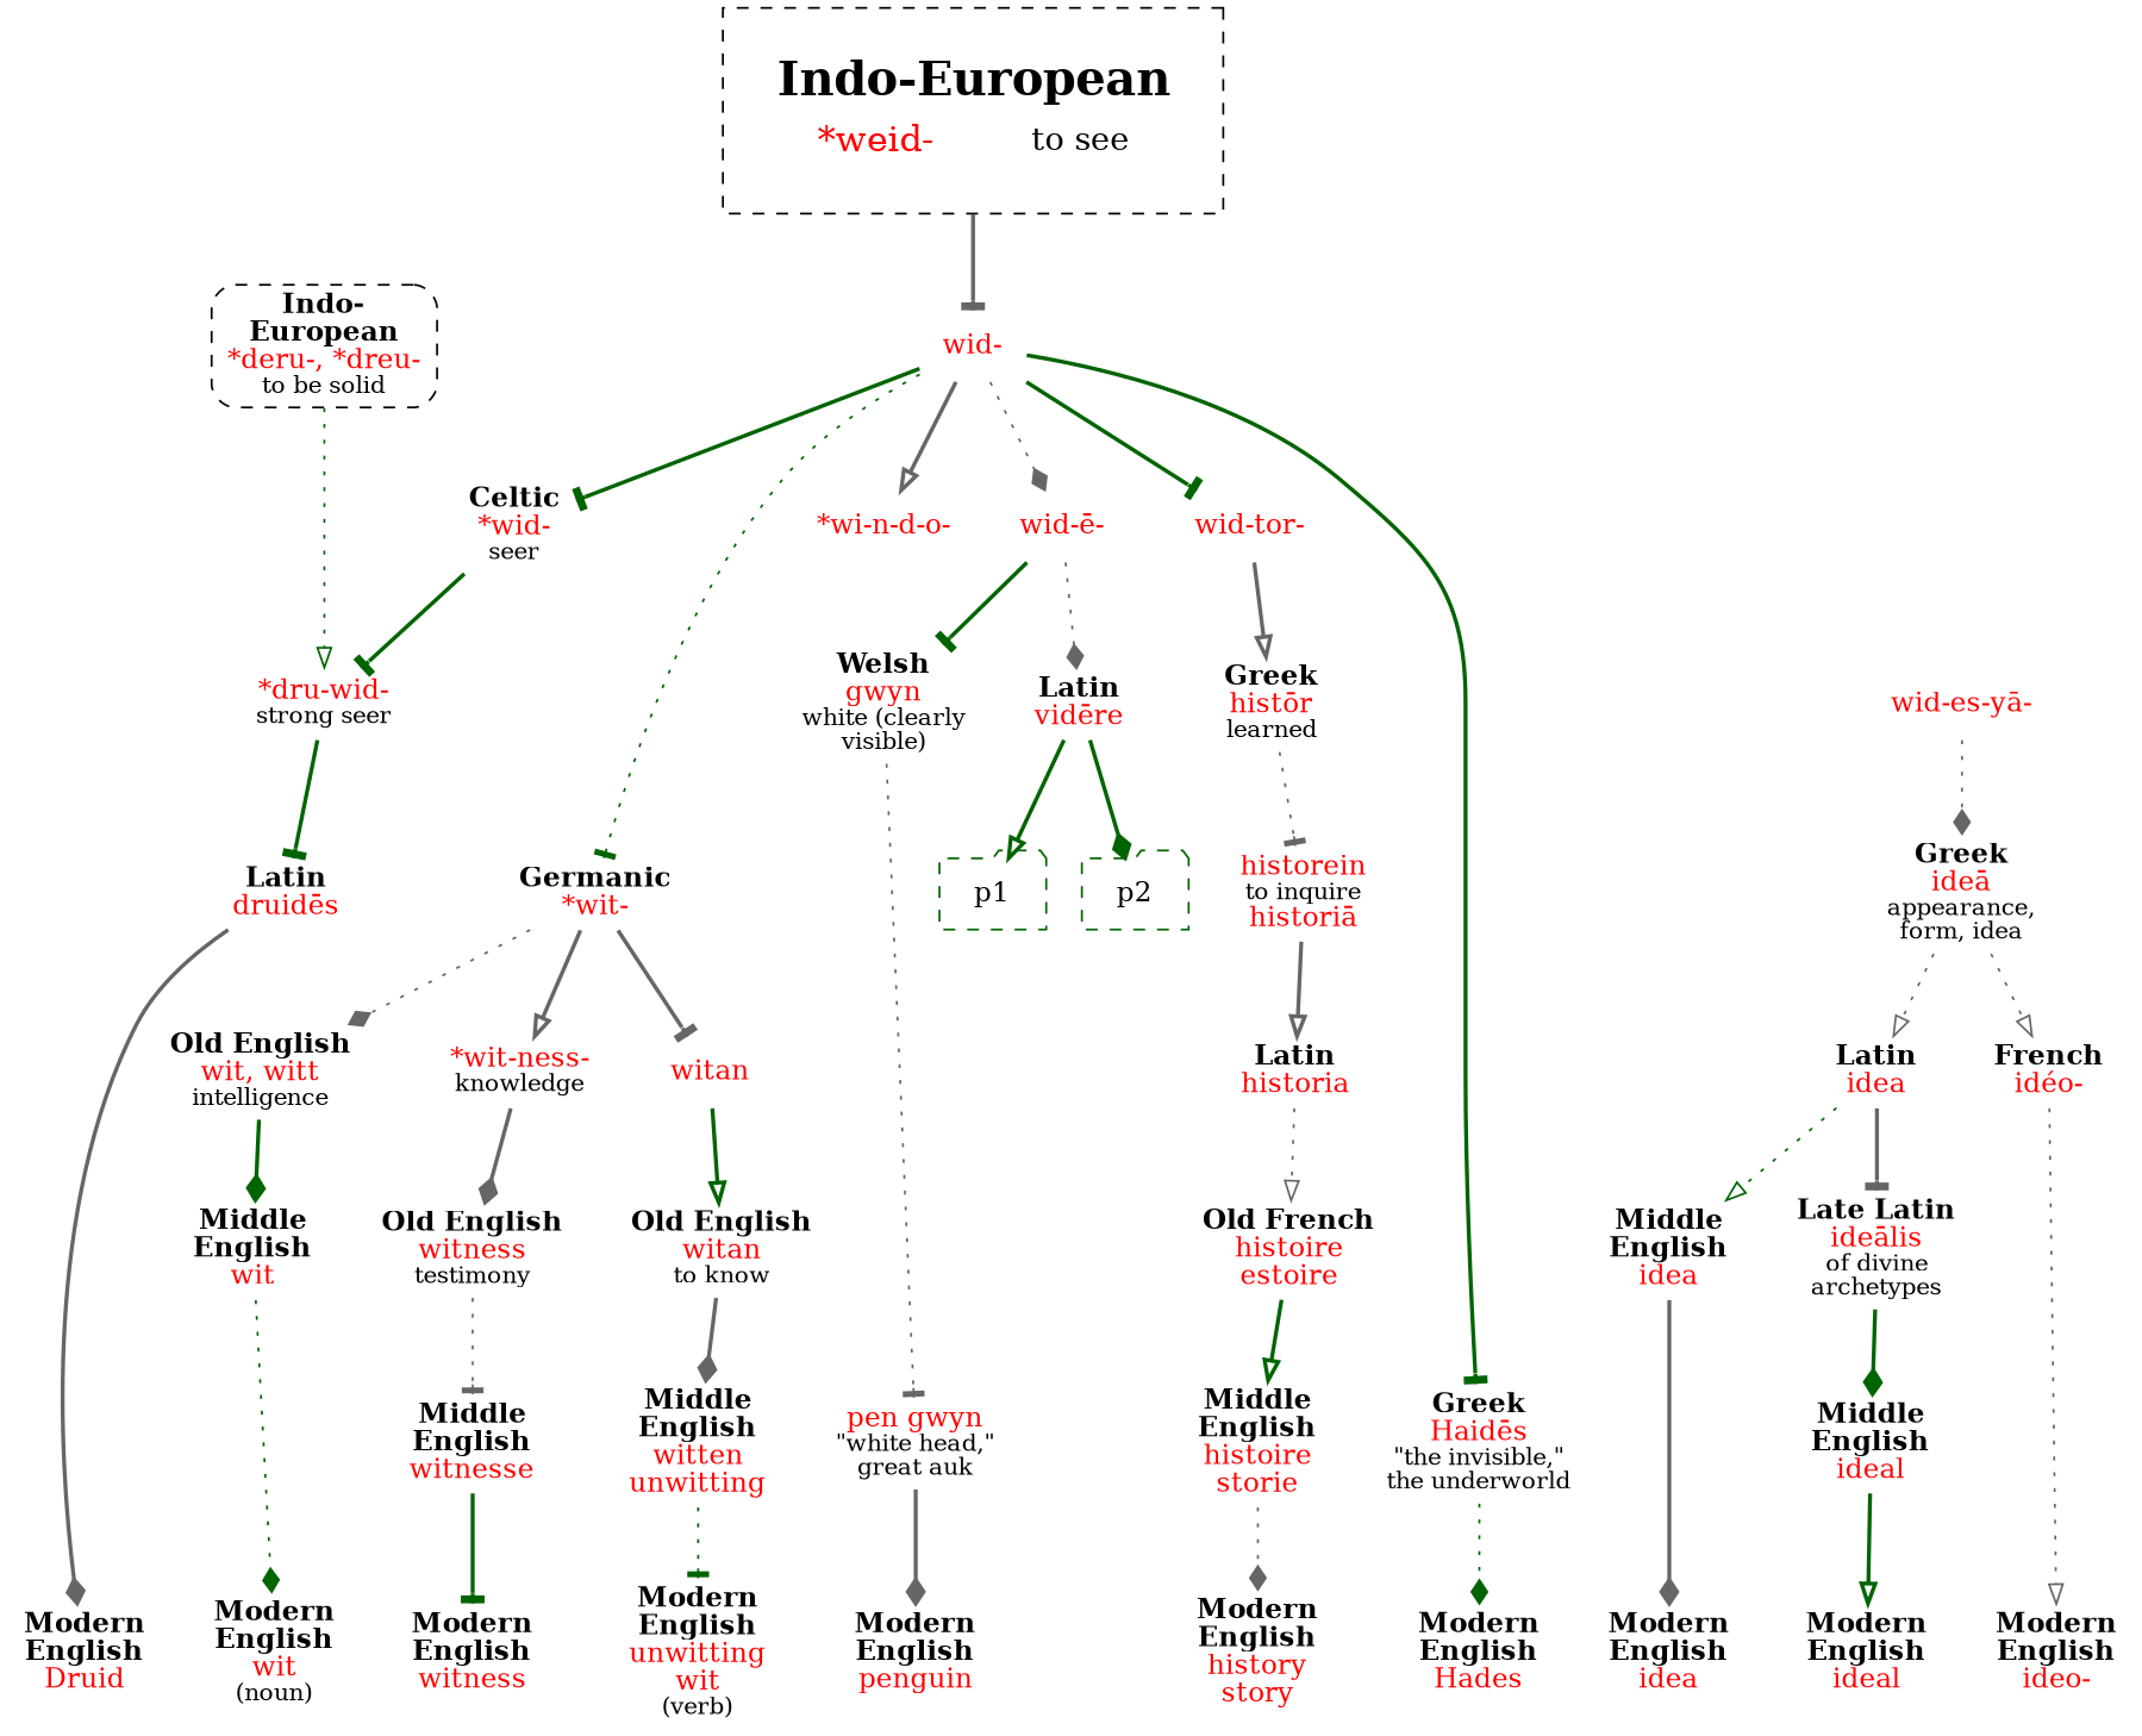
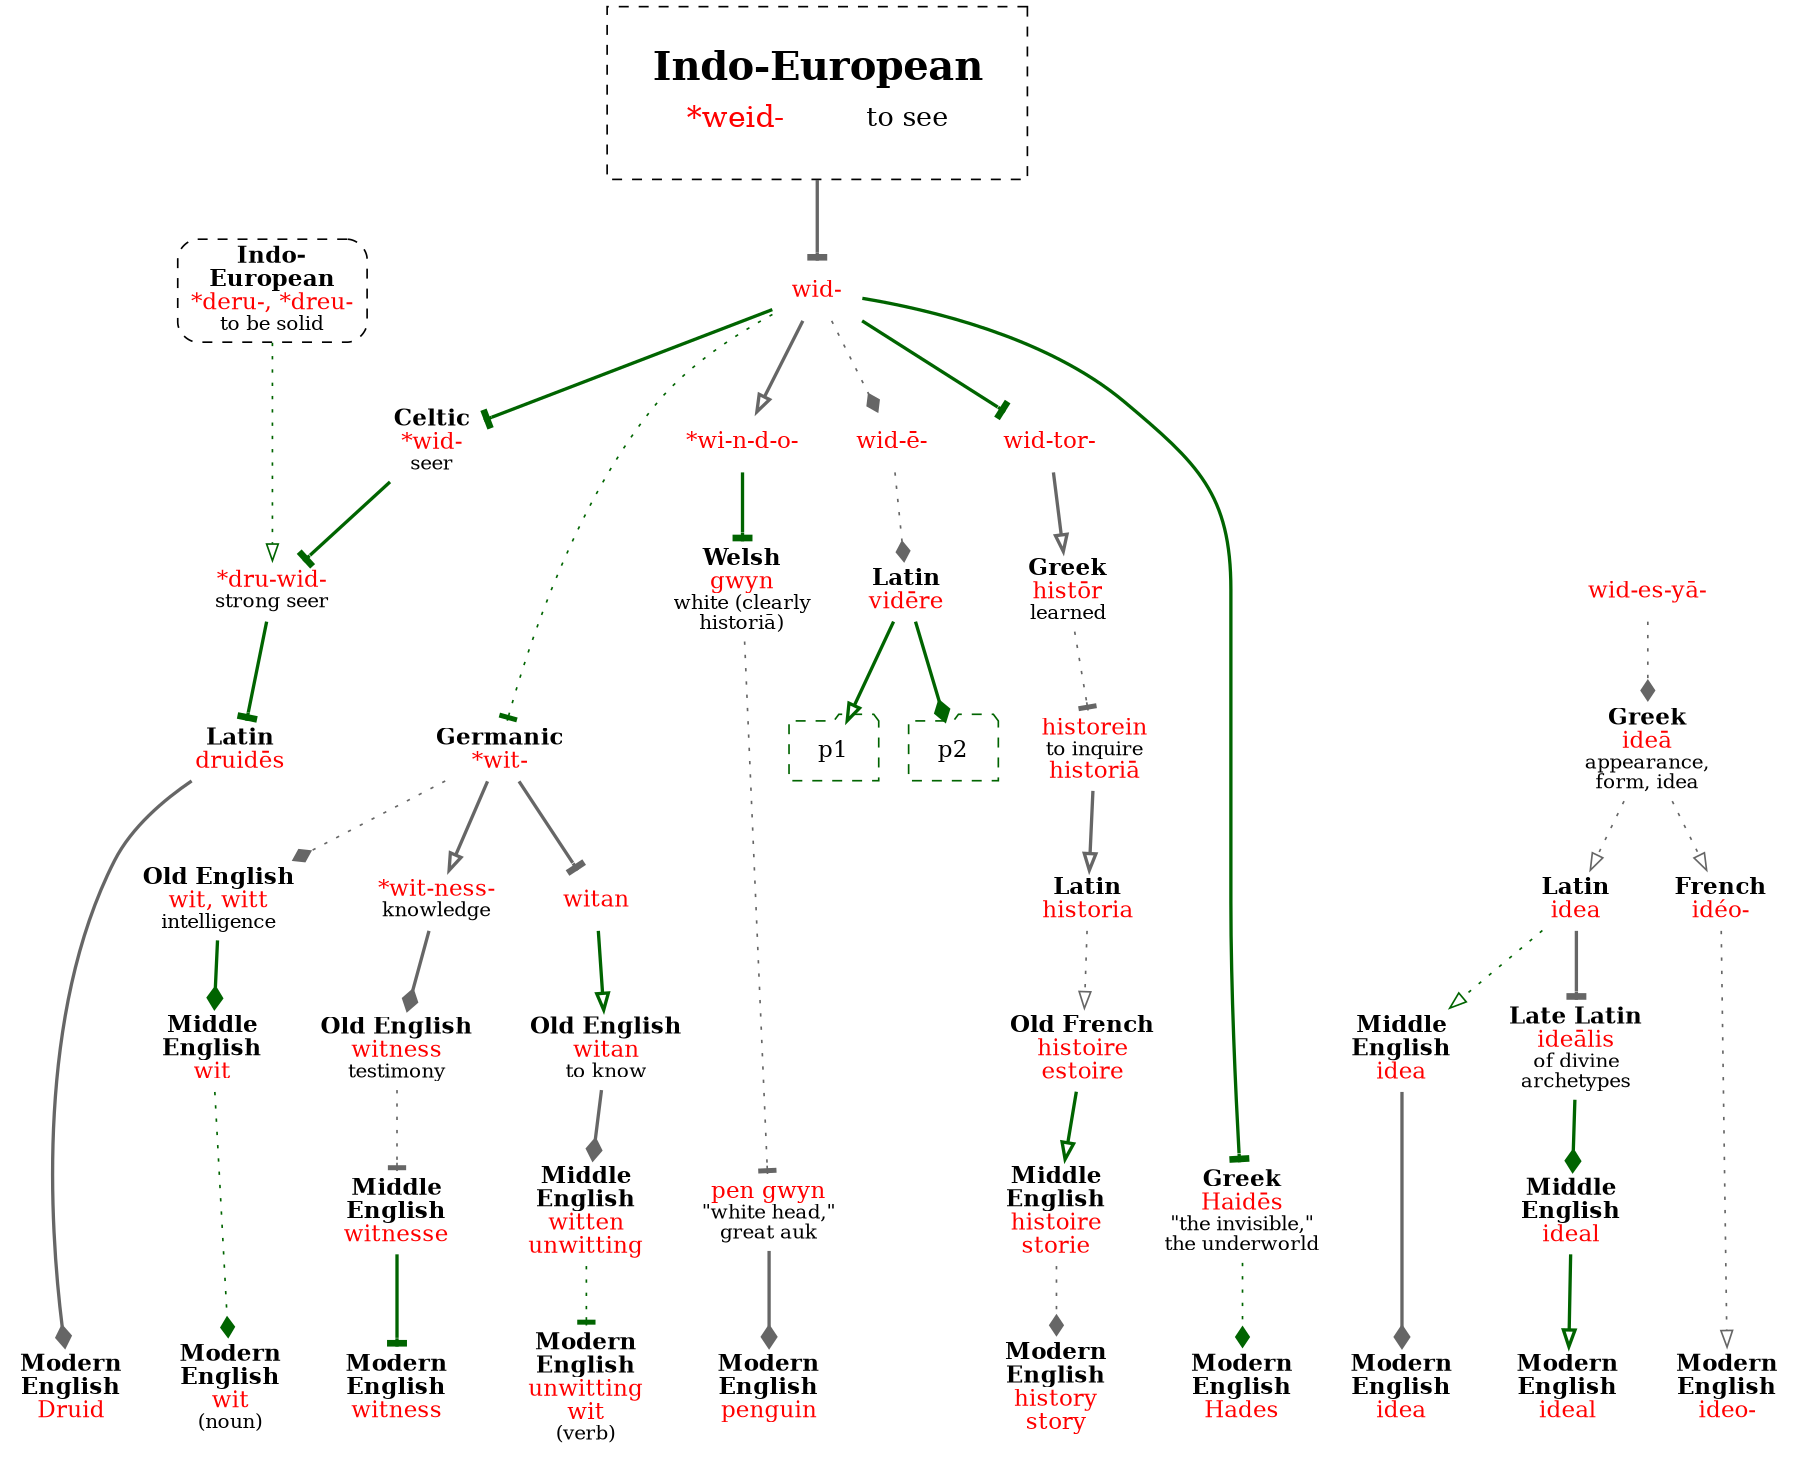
  strict digraph {
    node [shape=none]
    edge [arrowhead=tee color=gray40 style=bold]
    n1 [label=<<b>Modern<br/>English</b><br/><font color="red">wit</font><br/><font point-size="12">(noun)</font>>]
    n2 [label=<<b>Modern<br/>English</b><br/><font color="red">witness</font>>]
    n3 [label=<<b>Modern<br/>English</b><br/><font color="red">unwitting<br/>wit</font><br/><font point-size="12">(verb)</font>>]
    n4 [label=<<b>Modern<br/>English</b><br/><font color="red">penguin</font>>]
    n5 [label=<<b>Modern<br/>English</b><br/><font color="red">Druid</font>>]
    n6 [label=<<b>Modern<br/>English</b><br/><font color="red">idea</font>>]
    n7 [label=<<b>Modern<br/>English</b><br/><font color="red">ideal</font>>]
    n8 [label=<<b>Modern<br/>English</b><br/><font color="red">ideo-</font>>]
    n9 [label=<<b>Modern<br/>English</b><br/><font color="red">history<br/>story</font>>]
    n10 [label=<<b>Modern<br/>English</b><br/><font color="red">Hades</font>>]
    n11 [label=<<font color="red">wid-</font>>]
    n12 [label=<<b>Indo-<br/>European</b><br/><font color="red">*deru-, *dreu-</font><br/><font point-size="12">to be solid</font>> shape=box style="dashed,rounded"]
    n13 [label=<<b>Germanic</b><br/><font color="red">*wit-</font>>]
    n14 [label=<<font color="red">*wi-n-d-o-</font>>]
    n15 [label=<<b>Celtic</b><br/><font color="red">*wid-</font><br/><font point-size="12">seer</font>>]
    n16 [label=<<font color="red">wid-ē-</font>>]
    n17 [label=<<font color="red">wid-tor-</font>>]
    n18 [label=<<b>Greek</b><br/><font color="red">Haidēs</font><br/><font point-size="12">"the invisible,"<br/>the underworld</font>>]
    n19 [label=<<font color="red">*dru-wid-</font><br/><font point-size="12">strong seer</font>>]
    n20 [label=<<table border="0"><tr><td colspan="2"><font point-size="24"><b>Indo-European</b></font></td></tr><tr><td><font point-size="18" color="red">*weid-</font></td><td><font point-size="16">to see</font></td></tr></table>> margin=.3 peripheries=1 shape=rect style=dashed]
    n21 [label=<<b>Old English</b><br/><font color="red">wit, witt</font><br/><font point-size="12">intelligence</font>>]
    n22 [label=<<font color="red">*wit-ness-</font><br/><font point-size="12">knowledge</font>>]
    n23 [label=<<font color="red">witan</font>>]
-   n24 [label=<<b>Welsh</b><br/><font color="red">gwyn</font><br/><font point-size="12">white (clearly<br/>visible)</font>>]
+   n24 [label=<<b>Welsh</b><br/><font color="red">gwyn</font><br/><font point-size="12">white (clearly<br/>historiā)</font>>]
    n25 [label=<<b>Latin</b><br/><font color="red">vidēre</font>>]
    n26 [label=<<font color="red">wid-es-yā-</font>>]
    n27 [label=<<b>Greek</b><br/><font color="red">ideā</font><br/><font point-size="12">appearance,<br/>form, idea</font>>]
    n28 [label=<<b>Greek</b><br/><font color="red">histōr</font><br/><font point-size="12">learned</font>>]
    n29 [label=<<b>Middle<br/>English</b><br/><font color="red">wit</font>>]
    n30 [label=<<b>Old English</b><br/><font color="red">witness</font><br/><font point-size="12">testimony</font>>]
    n31 [label=<<b>Old English</b><br/><font color="red">witan</font><br/><font point-size="12">to know</font>>]
    n32 [label=<<b>Middle<br/>English</b><br/><font color="red">witnesse</font>>]
    n33 [label=<<b>Middle<br/>English</b><br/><font color="red">witten<br/>unwitting</font>>]
    n34 [label=<<font color="red">pen gwyn</font><br/><font point-size="12">"white head,"<br/>great auk</font>>]
    n35 [label=<<b>Latin</b><br/><font color="red">druidēs</font>>]
    n36 [color=darkgreen label=p1 shape=folder style="dashed,rounded"]
    n37 [color=darkgreen label=p2 shape=folder style="dashed,rounded"]
    n38 [label=<<b>Latin</b><br/><font color="red">idea</font>>]
    n39 [label=<<b>French</b><br/><font color="red">idéo-</font>>]
    n40 [label=<<b>Middle<br/>English</b><br/><font color="red">idea</font>>]
    n41 [label=<<b>Late Latin</b><br/><font color="red">ideālis</font><br/><font point-size="12">of divine<br/>archetypes</font>>]
    n42 [label=<<b>Middle<br/>English</b><br/><font color="red">ideal</font>>]
    n43 [label=<<font color="red">historein</font><br/><font point-size="12">to inquire</font><br/><font color="red">historiā</font>>]
    n44 [label=<<b>Latin</b><br/><font color="red">historia</font>>]
    n45 [label=<<b>Old French</b><br/><font color="red">histoire<br/>estoire</font>>]
    n46 [label=<<b>Middle<br/>English</b><br/><font color="red">histoire<br/>storie</font>>]
    subgraph sub_1 {
      rank=sink
      n1
      n2
      n3
      n4
      n5
      n6
      n7
      n8
      n9
      n10
    }
    subgraph sub_2 {
      rank=same
      n11
      n12
    }
    n11 -> n13 [color=darkgreen style=dotted]
    n11 -> n14 [arrowhead=onormal]
    n11 -> n15 [color=darkgreen]
    n11 -> n16 [arrowhead=diamond style=dotted]
    n11 -> n17 [color=darkgreen]
    n11 -> n18 [color=darkgreen]
    n12 -> n19 [arrowhead=onormal color=darkgreen style=dotted]
    n13 -> n21 [arrowhead=diamond style=dotted]
    n13 -> n22 [arrowhead=onormal]
    n13 -> n23
-   n16 -> n24 [color=darkgreen]
+   n14 -> n24 [color=darkgreen]
    n15 -> n19 [color=darkgreen]
    n16 -> n25 [arrowhead=diamond style=dotted]
    n17 -> n28 [arrowhead=onormal]
    n18 -> n10 [arrowhead=diamond color=darkgreen style=dotted]
    n19 -> n35 [color=darkgreen]
    n20 -> n11
    n21 -> n29 [arrowhead=diamond color=darkgreen]
    n22 -> n30 [arrowhead=diamond]
    n23 -> n31 [arrowhead=onormal color=darkgreen]
    n24 -> n34 [style=dotted]
    n25 -> n36 [arrowhead=onormal color=darkgreen]
    n25 -> n37 [arrowhead=diamond color=darkgreen]
    n26 -> n27 [arrowhead=diamond style=dotted]
    n27 -> n38 [arrowhead=onormal style=dotted]
    n27 -> n39 [arrowhead=onormal style=dotted]
    n28 -> n43 [style=dotted]
    n29 -> n1 [arrowhead=diamond color=darkgreen style=dotted]
    n30 -> n32 [style=dotted]
    n31 -> n33 [arrowhead=diamond]
    n32 -> n2 [color=darkgreen]
    n33 -> n3 [color=darkgreen style=dotted]
    n34 -> n4 [arrowhead=diamond]
    n35 -> n5 [arrowhead=diamond]
    n38 -> n40 [arrowhead=onormal color=darkgreen style=dotted]
    n38 -> n41
    n39 -> n8 [arrowhead=onormal style=dotted]
    n40 -> n6 [arrowhead=diamond]
    n41 -> n42 [arrowhead=diamond color=darkgreen]
    n42 -> n7 [arrowhead=onormal color=darkgreen]
    n43 -> n44 [arrowhead=onormal]
    n44 -> n45 [arrowhead=onormal style=dotted]
    n45 -> n46 [arrowhead=onormal color=darkgreen]
    n46 -> n9 [arrowhead=diamond style=dotted]
  }
